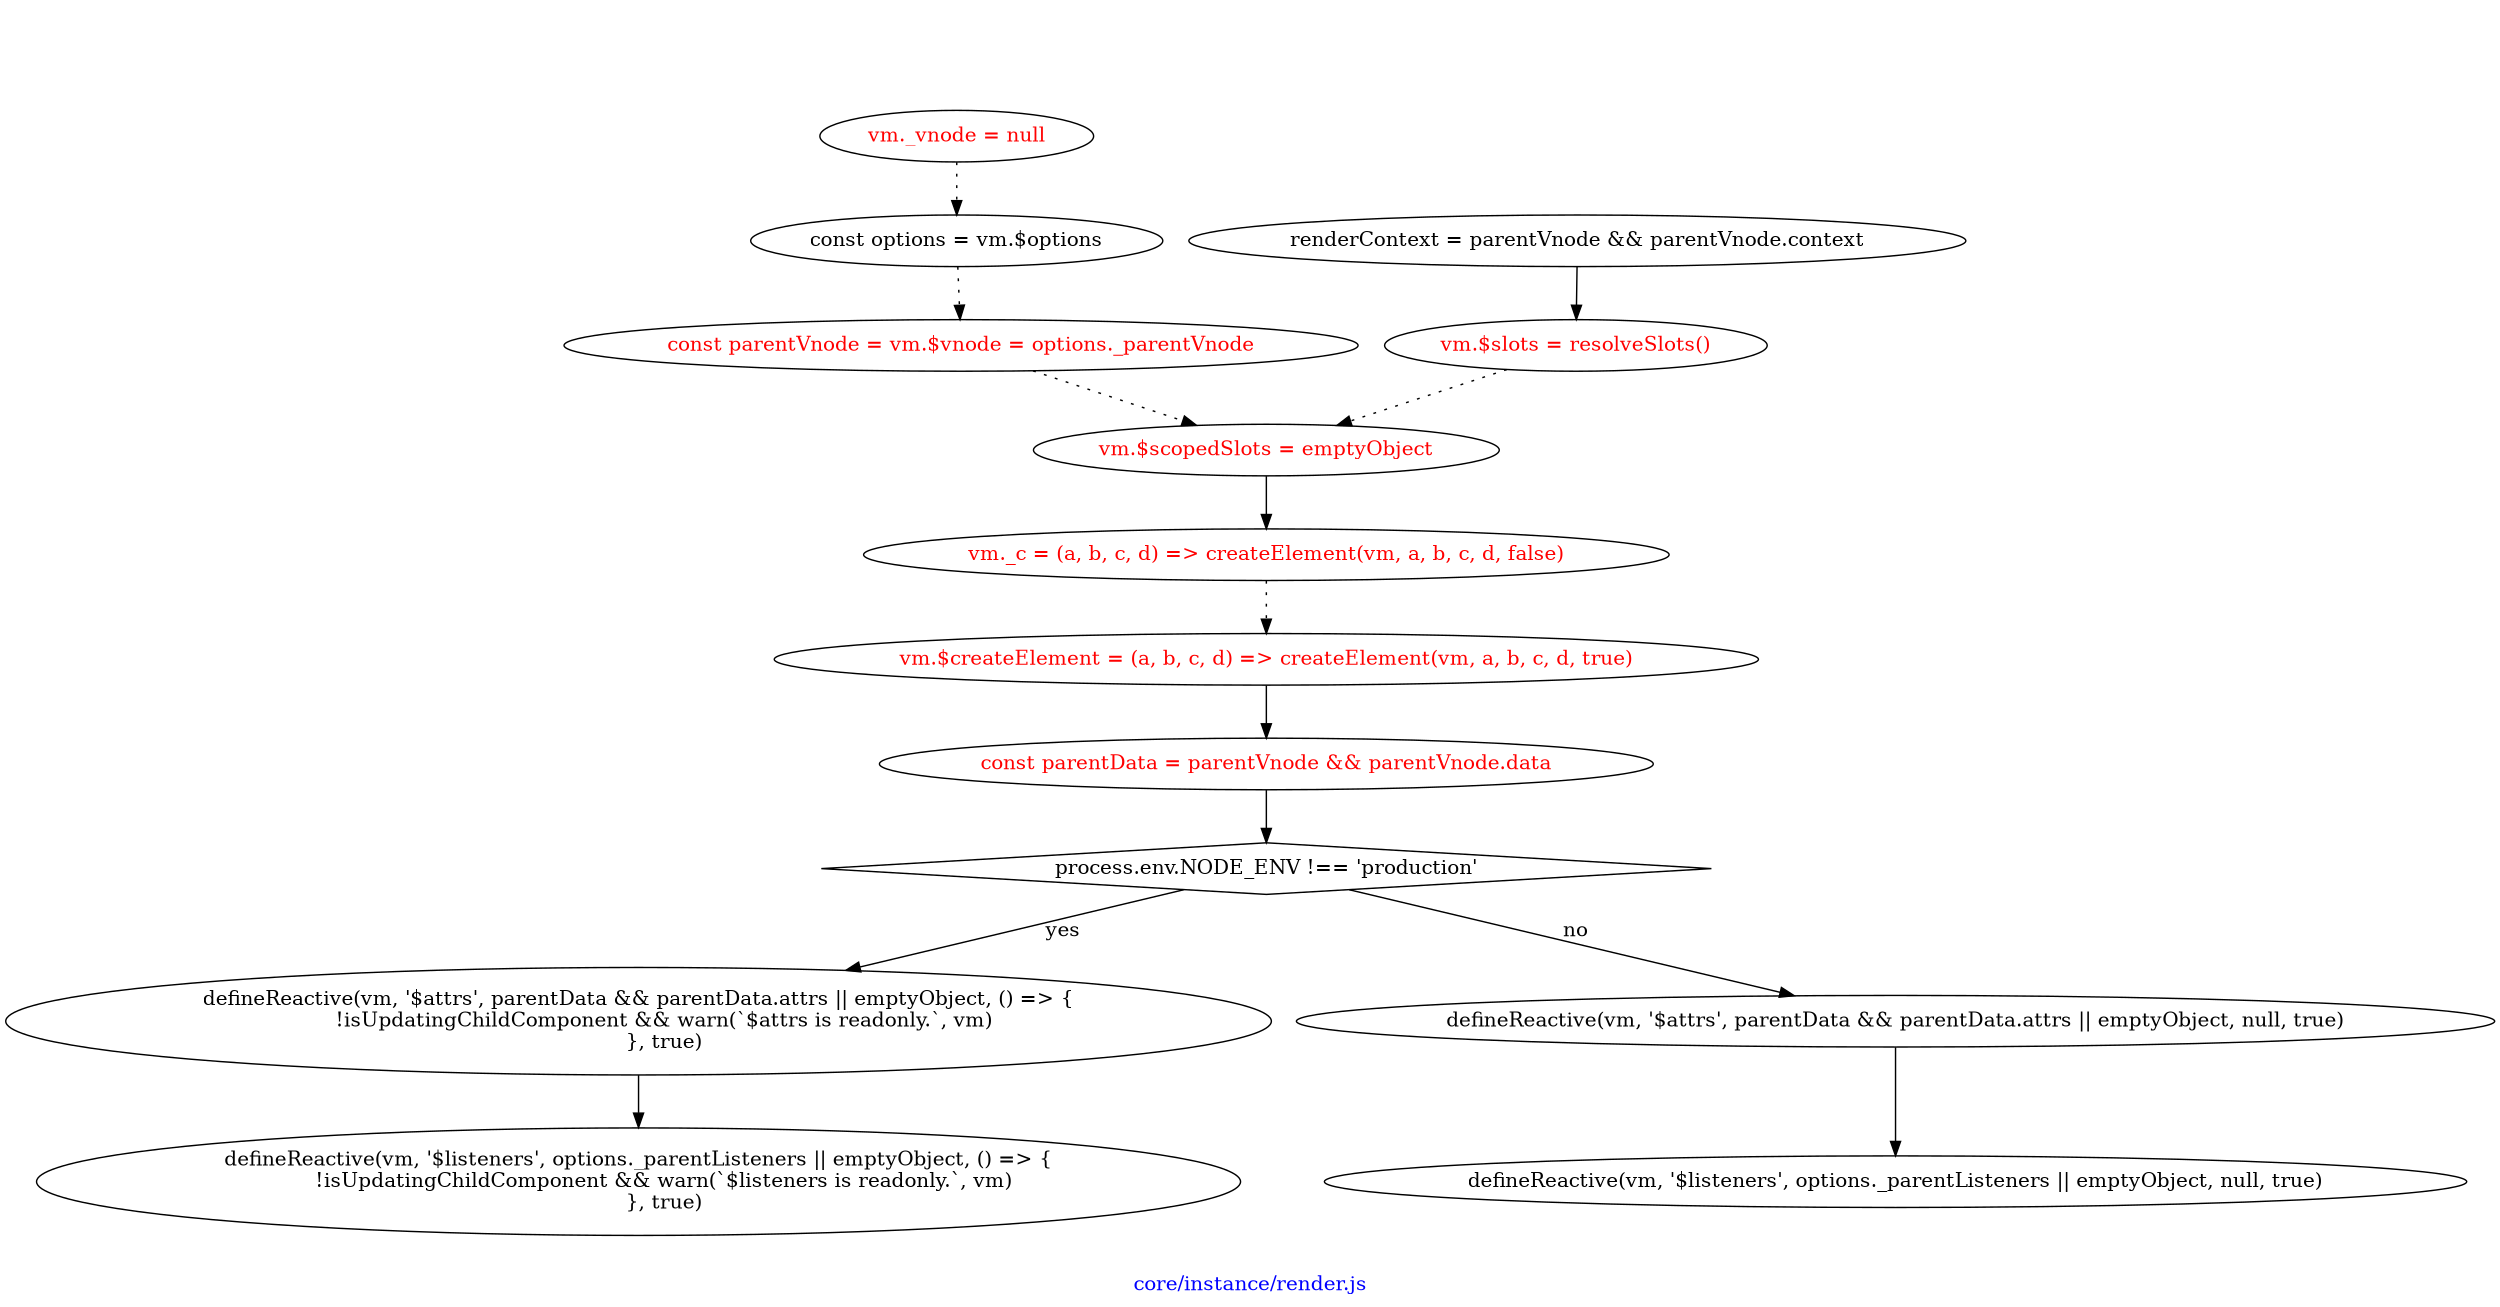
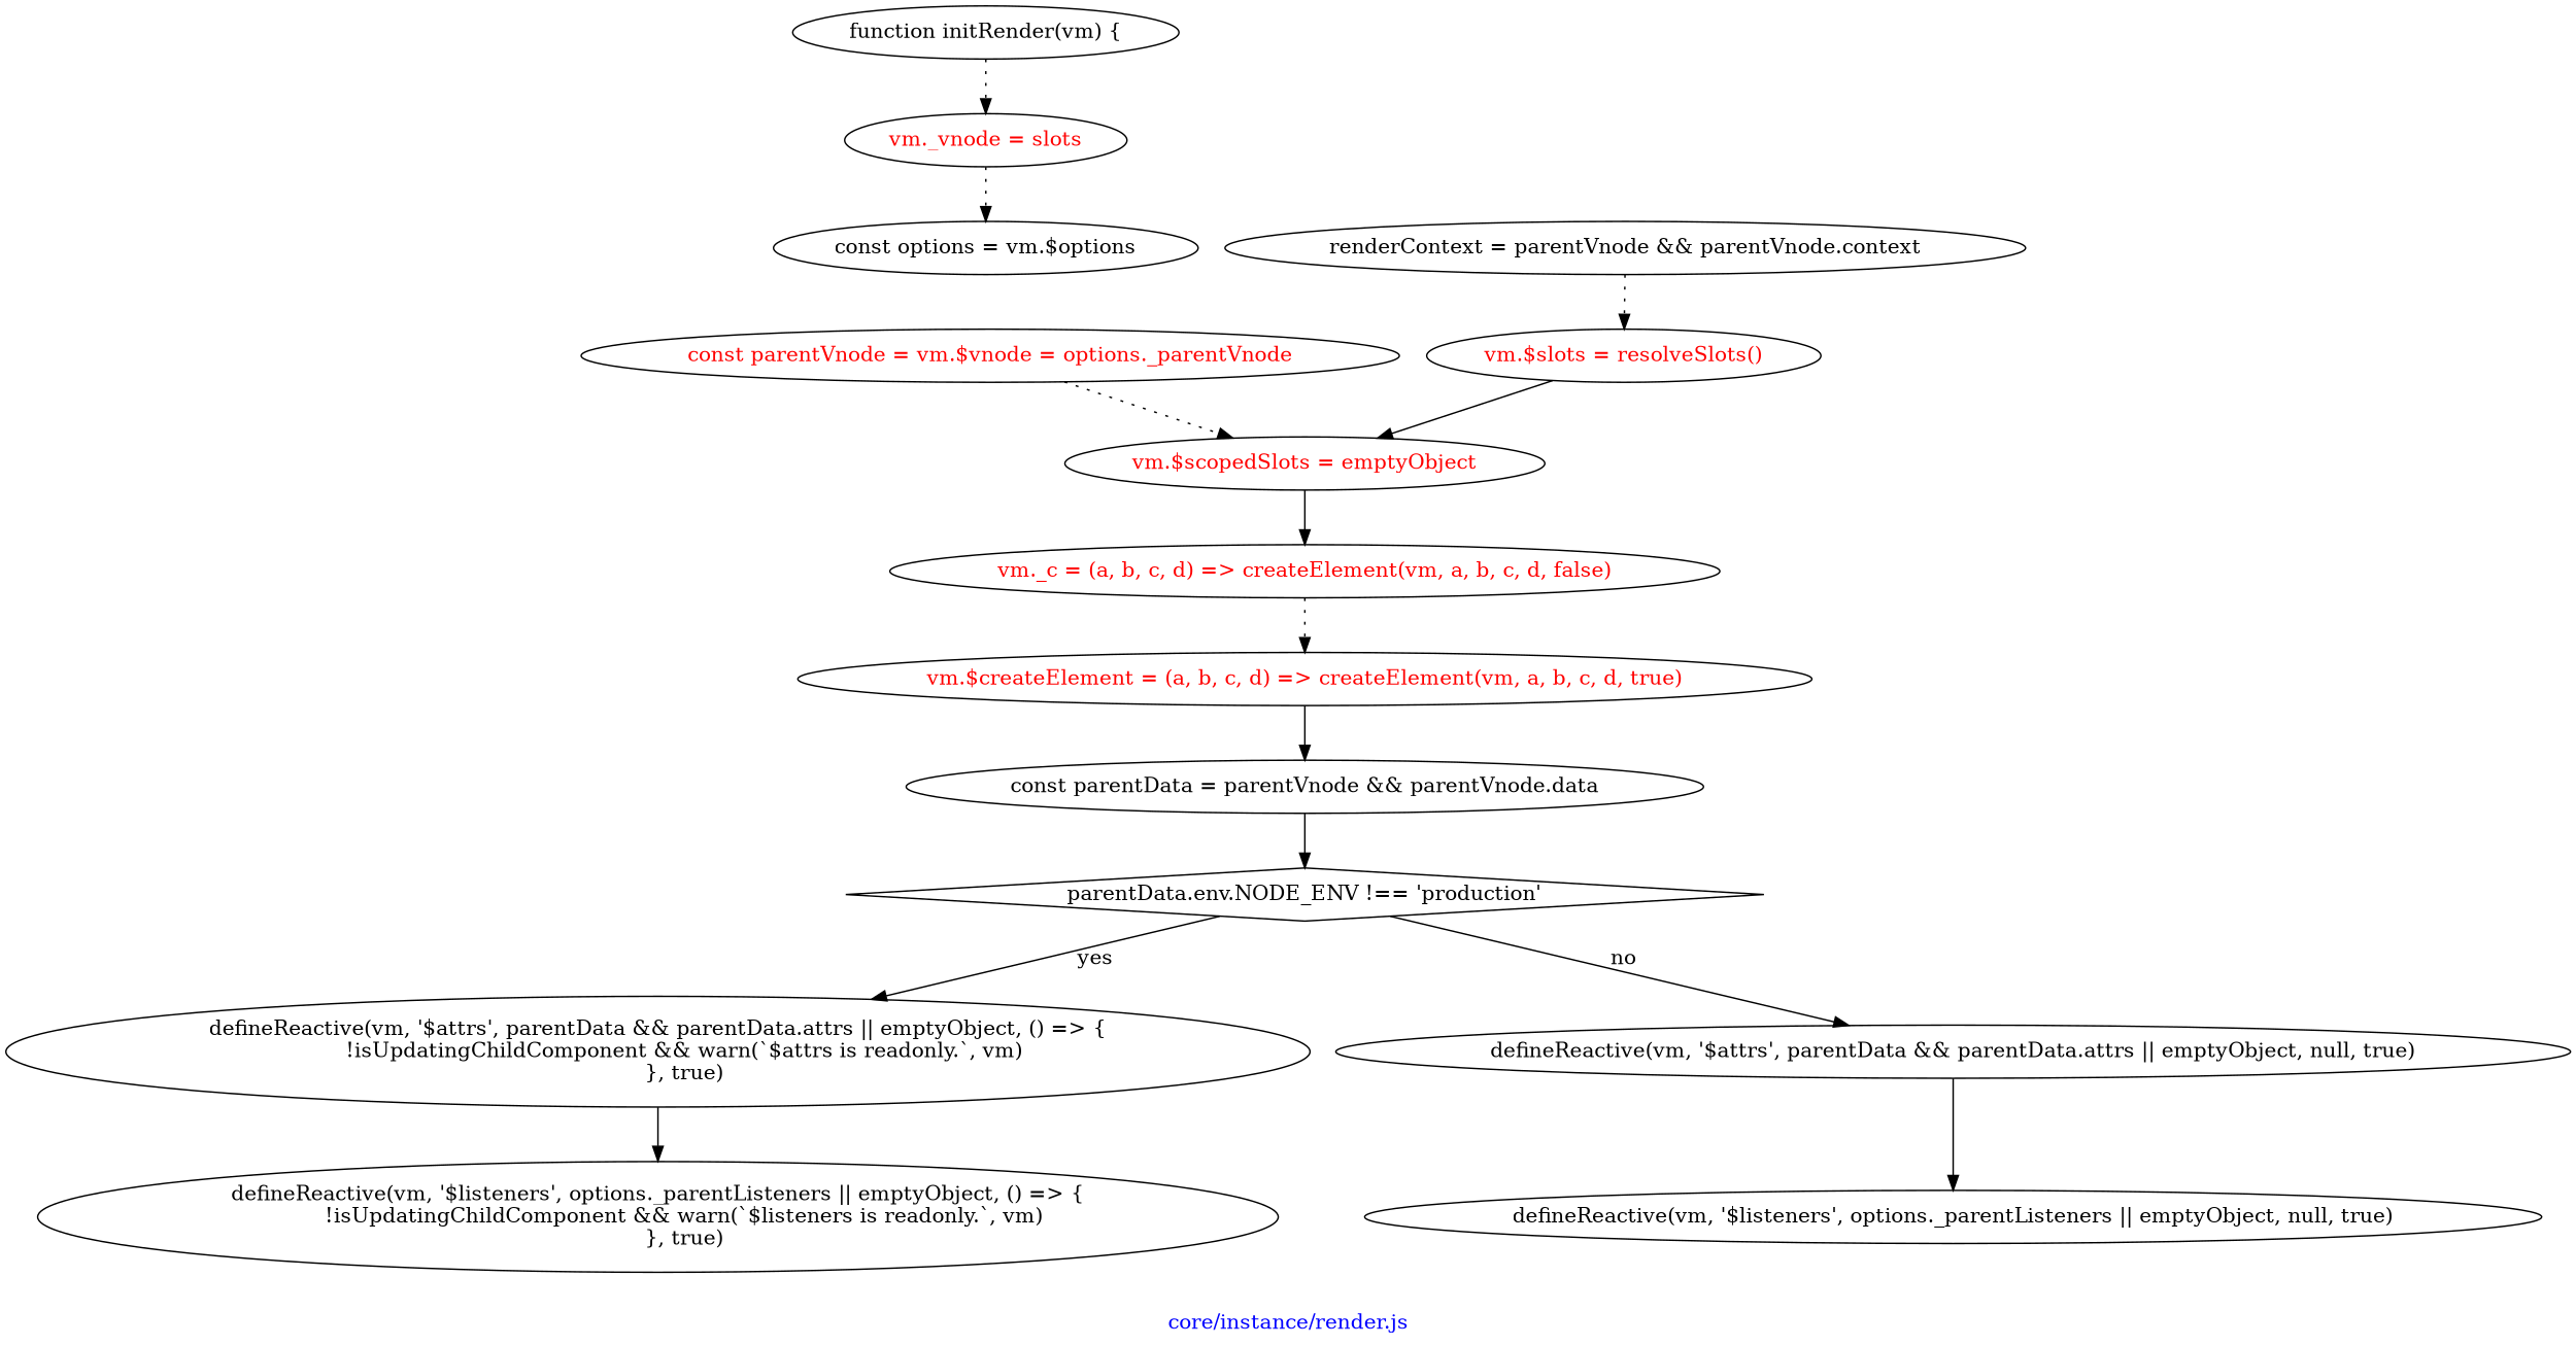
  digraph {
    fontcolor=blue
    label="core/instance/render.js"
    edge [style=dotted]
-   n2 [fontcolor=red label="vm._vnode = null"]
+   n1 [label="function initRender(vm) {"]
+   n2 [fontcolor=red label="vm._vnode = slots"]
    n3 [label="const options = vm.$options"]
    n4 [fontcolor=red label="const parentVnode = vm.$vnode = options._parentVnode"]
    n5 [fontcolor=red label="vm.$scopedSlots = emptyObject"]
    n6 [label="renderContext = parentVnode && parentVnode.context"]
    n7 [fontcolor=red label="vm.$slots = resolveSlots()"]
    n8 [fontcolor=red label="vm._c = (a, b, c, d) => createElement(vm, a, b, c, d, false)"]
    n9 [fontcolor=red label="vm.$createElement = (a, b, c, d) => createElement(vm, a, b, c, d, true)"]
-   n10 [label="const parentData = parentVnode && parentVnode.data" fontcolor=red]
-   n11 [label="process.env.NODE_ENV !== 'production'" shape=diamond]
+   n10 [label="const parentData = parentVnode && parentVnode.data"]
+   n11 [label="parentData.env.NODE_ENV !== 'production'" shape=diamond]
    n12 [label="defineReactive(vm, '$attrs', parentData && parentData.attrs || emptyObject, () => {\n        !isUpdatingChildComponent && warn(`$attrs is readonly.`, vm)\n        }, true)"]
    n13 [label="defineReactive(vm, '$attrs', parentData && parentData.attrs || emptyObject, null, true)"]
    n14 [label="defineReactive(vm, '$listeners', options._parentListeners || emptyObject, () => {\n        !isUpdatingChildComponent && warn(`$listeners is readonly.`, vm)\n        }, true)"]
    n15 [label="defineReactive(vm, '$listeners', options._parentListeners || emptyObject, null, true)"]
+   n1 -> n2
    n2 -> n3
-   n3 -> n4
    n4 -> n5
    n5 -> n8 [style=solid]
-   n6 -> n7 [style=solid]
-   n7 -> n5
+   n6 -> n7
+   n7 -> n5 [style=solid]
    n8 -> n9
    n9 -> n10 [style=solid]
    n10 -> n11 [style=solid]
    n11 -> n12 [label=yes style=solid]
    n11 -> n13 [label=no style=solid]
    n12 -> n14 [style=solid]
    n13 -> n15 [style=solid]
  }
